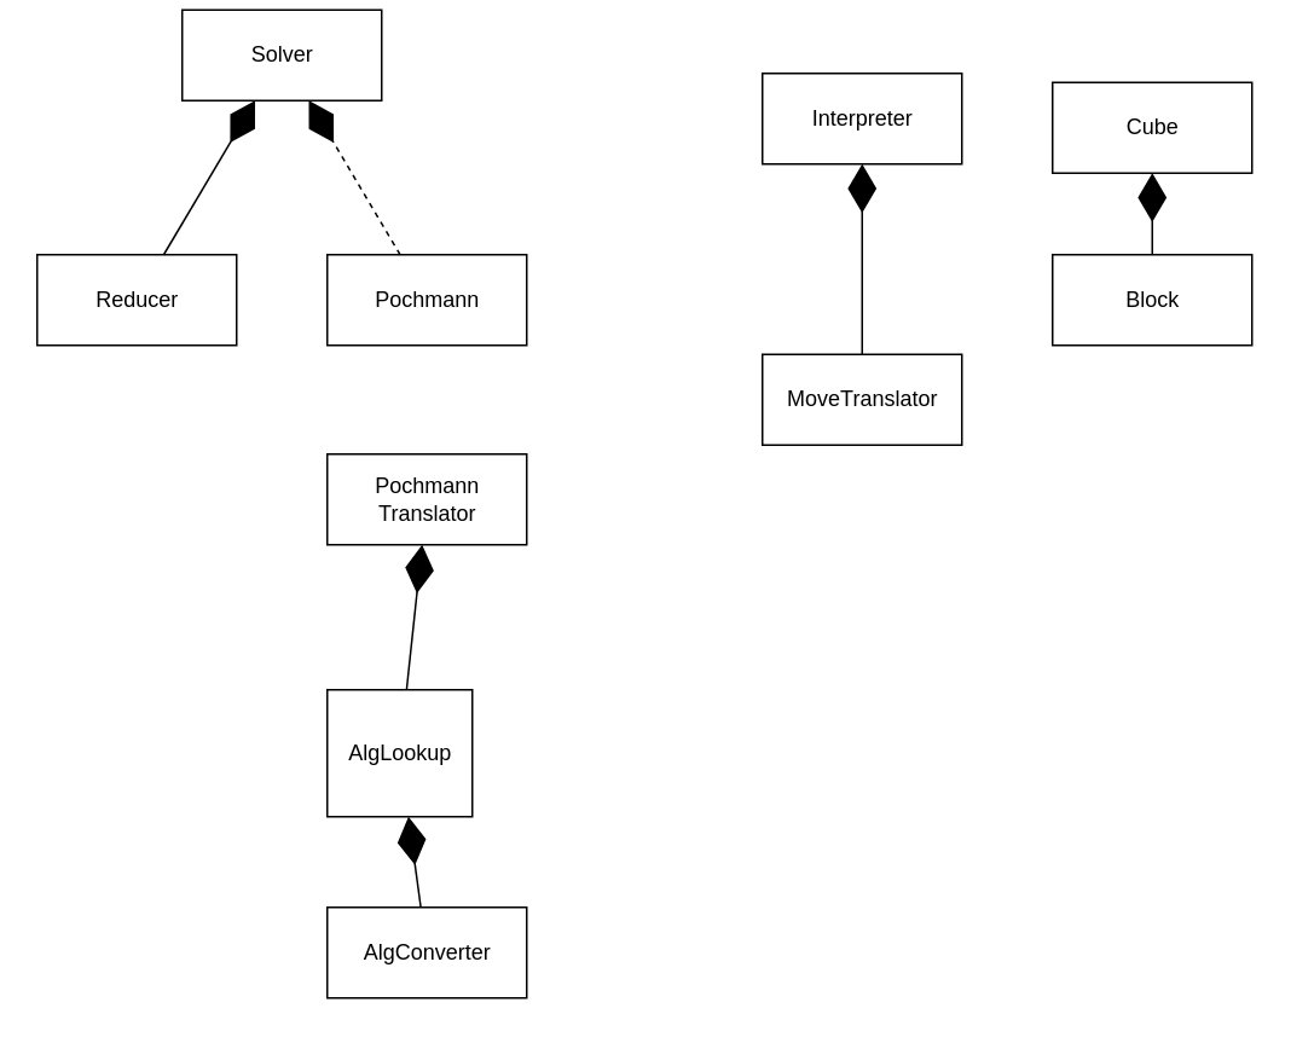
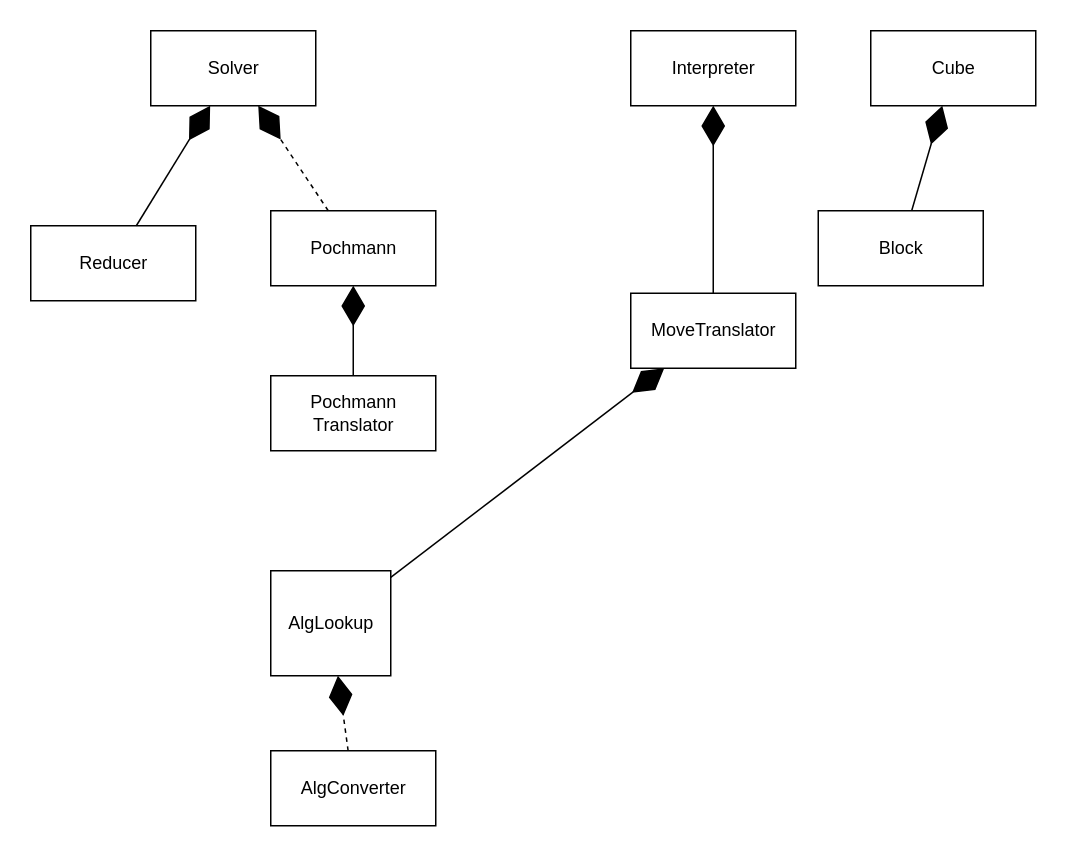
  <mxCell id="0" />
  <mxCell id="1" parent="0" />
  <mxCell id="2" value="AlgConverter" style="html=1;" vertex="1" parent="1"><mxGeometry x="180" y="500" width="110" height="50" as="geometry" /></mxCell>
  <mxCell id="3" value="AlgLookup" style="html=1;" vertex="1" parent="1"><mxGeometry x="180" y="380" width="80" height="70" as="geometry" /></mxCell>
- <mxCell id="4" value="Block" style="html=1;" vertex="1" parent="1"><mxGeometry x="580" y="140" width="110" height="50" as="geometry" /></mxCell>
- <mxCell id="5" value="Cube" style="html=1;" vertex="1" parent="1"><mxGeometry x="580" y="45" width="110" height="50" as="geometry" /></mxCell>
+ <mxCell id="4" value="Block" style="html=1;" vertex="1" parent="1"><mxGeometry x="545" y="140" width="110" height="50" as="geometry" /></mxCell>
+ <mxCell id="5" value="Cube" style="html=1;" vertex="1" parent="1"><mxGeometry x="580" y="20" width="110" height="50" as="geometry" /></mxCell>
  <mxCell id="6" value="Pochmann" style="html=1;" vertex="1" parent="1"><mxGeometry x="180" y="140" width="110" height="50" as="geometry" /></mxCell>
- <mxCell id="7" value="Interpreter" style="html=1;" vertex="1" parent="1"><mxGeometry x="420" y="40" width="110" height="50" as="geometry" /></mxCell>
+ <mxCell id="7" value="Interpreter" style="html=1;" vertex="1" parent="1"><mxGeometry x="420" y="20" width="110" height="50" as="geometry" /></mxCell>
  <mxCell id="8" value="MoveTranslator" style="html=1;" vertex="1" parent="1"><mxGeometry x="420" y="195" width="110" height="50" as="geometry" /></mxCell>
  <mxCell id="9" value="Pochmann&lt;br&gt;Translator" style="html=1;" vertex="1" parent="1"><mxGeometry x="180" y="250" width="110" height="50" as="geometry" /></mxCell>
- <mxCell id="10" value="Reducer" style="html=1;" vertex="1" parent="1"><mxGeometry x="20" y="140" width="110" height="50" as="geometry" /></mxCell>
- <mxCell id="11" value="" style="endArrow=diamondThin;endFill=1;endSize=24;html=1;" edge="1" parent="1" source="2" target="3"><mxGeometry width="160" relative="1" as="geometry"><mxPoint x="230" y="520" as="sourcePoint" /><mxPoint x="180" y="460" as="targetPoint" /></mxGeometry></mxCell>
+ <mxCell id="10" value="Reducer" style="html=1;" vertex="1" parent="1"><mxGeometry x="20" y="150" width="110" height="50" as="geometry" /></mxCell>
+ <mxCell id="11" value="" style="endArrow=diamondThin;endFill=1;endSize=24;html=1;dashed=1;" edge="1" parent="1" source="2" target="3"><mxGeometry width="160" relative="1" as="geometry"><mxPoint x="230" y="520" as="sourcePoint" /><mxPoint x="180" y="460" as="targetPoint" /></mxGeometry></mxCell>
  <mxCell id="12" value="" style="endArrow=diamondThin;endFill=1;endSize=24;html=1;" edge="1" parent="1" source="4" target="5"><mxGeometry width="160" relative="1" as="geometry"><mxPoint x="400" y="210" as="sourcePoint" /><mxPoint x="600" y="120" as="targetPoint" /></mxGeometry></mxCell>
  <mxCell id="13" value="" style="endArrow=diamondThin;endFill=1;endSize=24;html=1;" edge="1" parent="1" source="8" target="7"><mxGeometry width="160" relative="1" as="geometry"><mxPoint x="400" y="90" as="sourcePoint" /><mxPoint x="400" y="90" as="targetPoint" /></mxGeometry></mxCell>
- <mxCell id="14" value="" style="endArrow=diamondThin;endFill=1;endSize=24;html=1;" edge="1" parent="1" source="3" target="9"><mxGeometry width="160" relative="1" as="geometry"><mxPoint x="200" y="360" as="sourcePoint" /><mxPoint x="360" y="360" as="targetPoint" /></mxGeometry></mxCell>
- <mxCell id="16" value="Solver" style="html=1;" vertex="1" parent="1"><mxGeometry x="100" y="5" width="110" height="50" as="geometry" /></mxCell>
+ <mxCell id="14" value="" style="endArrow=diamondThin;endFill=1;endSize=24;html=1;" edge="1" parent="1" source="3" target="8"><mxGeometry width="160" relative="1" as="geometry"><mxPoint x="200" y="360" as="sourcePoint" /><mxPoint x="360" y="360" as="targetPoint" /></mxGeometry></mxCell>
+ <mxCell id="15" value="" style="endArrow=diamondThin;endFill=1;endSize=24;html=1;" edge="1" parent="1" source="9" target="6"><mxGeometry width="160" relative="1" as="geometry"><mxPoint x="280" y="250" as="sourcePoint" /><mxPoint x="440" y="250" as="targetPoint" /></mxGeometry></mxCell>
+ <mxCell id="16" value="Solver" style="html=1;" vertex="1" parent="1"><mxGeometry x="100" y="20" width="110" height="50" as="geometry" /></mxCell>
  <mxCell id="17" value="" style="endArrow=diamondThin;endFill=1;endSize=24;html=1;" edge="1" parent="1" source="10" target="16"><mxGeometry width="160" relative="1" as="geometry"><mxPoint x="0" y="330" as="sourcePoint" /><mxPoint x="160" y="330" as="targetPoint" /></mxGeometry></mxCell>
  <mxCell id="18" value="" style="endArrow=diamondThin;endFill=1;endSize=24;html=1;dashed=1;" edge="1" parent="1" source="6" target="16"><mxGeometry width="160" relative="1" as="geometry"><mxPoint x="200" y="30" as="sourcePoint" /><mxPoint x="360" y="30" as="targetPoint" /></mxGeometry></mxCell>
